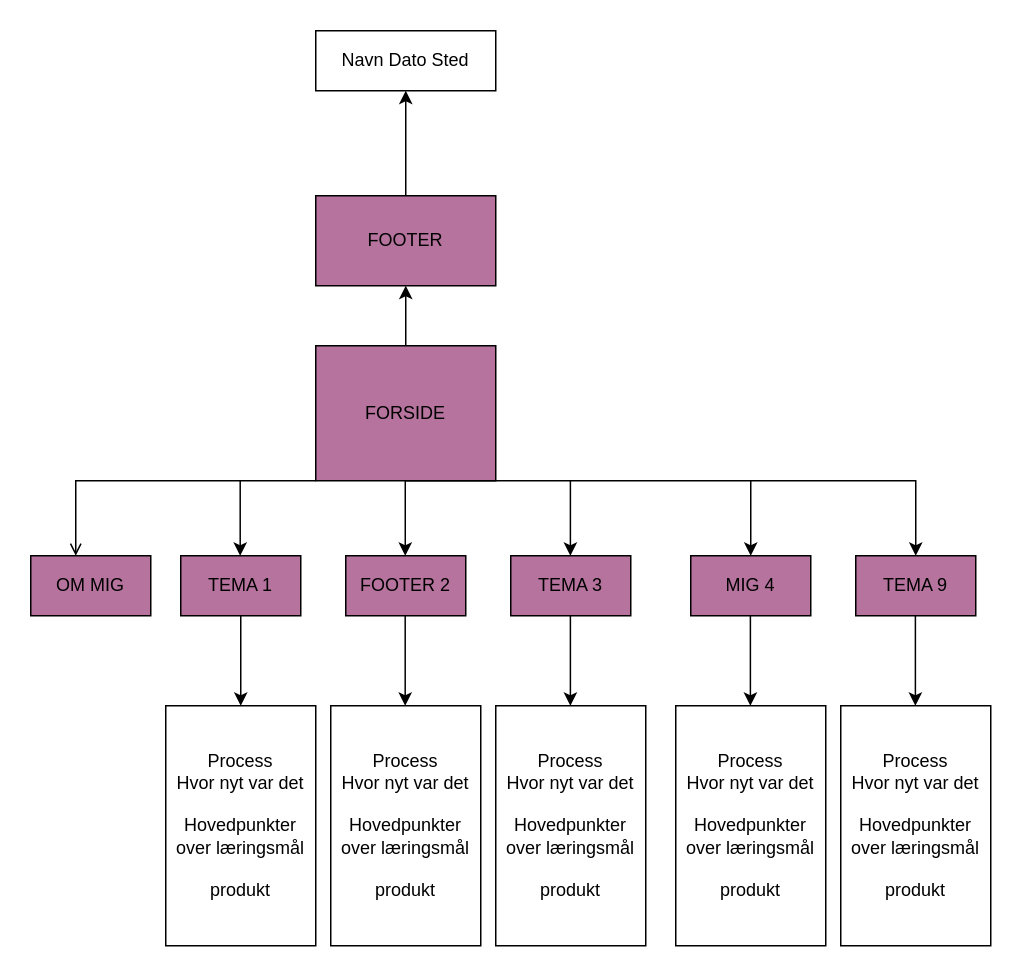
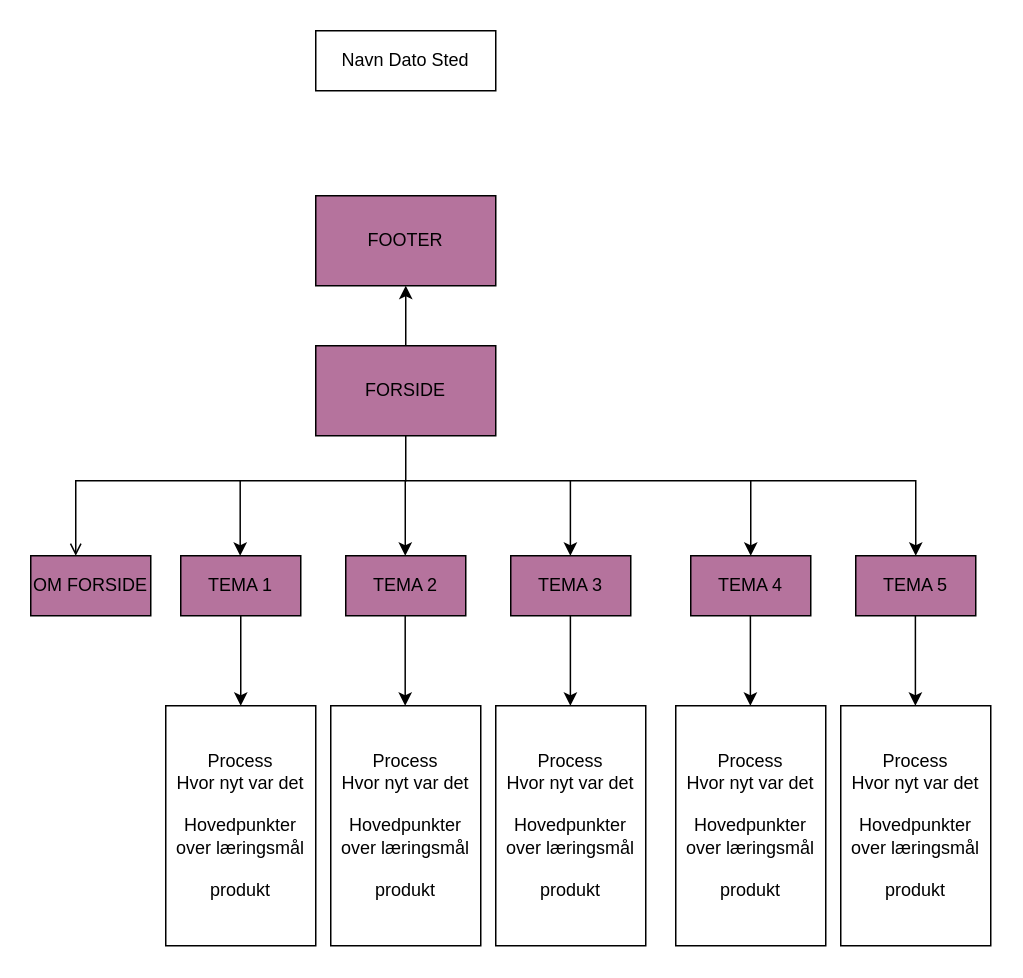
  <mxCell id="0" />
  <mxCell id="1" parent="0" />
  <mxCell id="2" value="" style="edgeStyle=orthogonalEdgeStyle;rounded=0;orthogonalLoop=1;jettySize=auto;html=1;entryX=0.375;entryY=0;entryDx=0;entryDy=0;entryPerimeter=0;endArrow=open;" edge="1" parent="1" source="4" target="15"><mxGeometry relative="1" as="geometry"><Array as="points"><mxPoint x="270" y="320" /><mxPoint x="50" y="320" /></Array></mxGeometry></mxCell>
  <mxCell id="3" value="" style="edgeStyle=orthogonalEdgeStyle;rounded=0;orthogonalLoop=1;jettySize=auto;html=1;" edge="1" parent="1" source="4" target="27"><mxGeometry relative="1" as="geometry" /></mxCell>
- <mxCell id="4" value="FORSIDE" style="rounded=0;whiteSpace=wrap;html=1;fillColor=#B5739D;" vertex="1" parent="1"><mxGeometry x="210" y="230" width="120" height="90" as="geometry" /></mxCell>
+ <mxCell id="4" value="FORSIDE" style="rounded=0;whiteSpace=wrap;html=1;fillColor=#B5739D;" vertex="1" parent="1"><mxGeometry x="210" y="230" width="120" height="60" as="geometry" /></mxCell>
  <mxCell id="5" value="" style="edgeStyle=orthogonalEdgeStyle;rounded=0;orthogonalLoop=1;jettySize=auto;html=1;" edge="1" parent="1" source="6" target="17"><mxGeometry relative="1" as="geometry"><Array as="points"><mxPoint x="160" y="450" /><mxPoint x="160" y="450" /></Array></mxGeometry></mxCell>
  <mxCell id="6" value="TEMA 1" style="rounded=0;whiteSpace=wrap;html=1;fillColor=#B5739D;" vertex="1" parent="1"><mxGeometry x="120" y="370" width="80" height="40" as="geometry" /></mxCell>
- <mxCell id="7" value="FOOTER 2" style="rounded=0;whiteSpace=wrap;html=1;fillColor=#B5739D;" vertex="1" parent="1"><mxGeometry x="230" y="370" width="80" height="40" as="geometry" /></mxCell>
+ <mxCell id="7" value="TEMA 2" style="rounded=0;whiteSpace=wrap;html=1;fillColor=#B5739D;" vertex="1" parent="1"><mxGeometry x="230" y="370" width="80" height="40" as="geometry" /></mxCell>
  <mxCell id="8" value="" style="endArrow=classic;html=1;rounded=0;" edge="1" parent="1"><mxGeometry width="50" height="50" relative="1" as="geometry"><mxPoint x="269.68" y="320" as="sourcePoint" /><mxPoint x="269.68" y="370" as="targetPoint" /></mxGeometry></mxCell>
  <mxCell id="9" value="TEMA 3" style="rounded=0;whiteSpace=wrap;html=1;fillColor=#B5739D;" vertex="1" parent="1"><mxGeometry x="340" y="370" width="80" height="40" as="geometry" /></mxCell>
  <mxCell id="10" value="" style="endArrow=classic;html=1;rounded=0;" edge="1" parent="1"><mxGeometry width="50" height="50" relative="1" as="geometry"><mxPoint x="379.76" y="320" as="sourcePoint" /><mxPoint x="379.76" y="370" as="targetPoint" /></mxGeometry></mxCell>
  <mxCell id="11" value="" style="edgeStyle=orthogonalEdgeStyle;rounded=0;orthogonalLoop=1;jettySize=auto;html=1;" edge="1" parent="1" target="13"><mxGeometry relative="1" as="geometry"><mxPoint x="270" y="320" as="sourcePoint" /><Array as="points"><mxPoint x="610" y="320" /></Array></mxGeometry></mxCell>
- <mxCell id="12" value="MIG 4" style="rounded=0;whiteSpace=wrap;html=1;fillColor=#B5739D;" vertex="1" parent="1"><mxGeometry x="460" y="370" width="80" height="40" as="geometry" /></mxCell>
- <mxCell id="13" value="TEMA 9" style="rounded=0;whiteSpace=wrap;html=1;fillColor=#B5739D;" vertex="1" parent="1"><mxGeometry x="570" y="370" width="80" height="40" as="geometry" /></mxCell>
+ <mxCell id="12" value="TEMA 4" style="rounded=0;whiteSpace=wrap;html=1;fillColor=#B5739D;" vertex="1" parent="1"><mxGeometry x="460" y="370" width="80" height="40" as="geometry" /></mxCell>
+ <mxCell id="13" value="TEMA 5" style="rounded=0;whiteSpace=wrap;html=1;fillColor=#B5739D;" vertex="1" parent="1"><mxGeometry x="570" y="370" width="80" height="40" as="geometry" /></mxCell>
  <mxCell id="14" value="" style="endArrow=classic;html=1;rounded=0;" edge="1" parent="1"><mxGeometry width="50" height="50" relative="1" as="geometry"><mxPoint x="500" y="320" as="sourcePoint" /><mxPoint x="500" y="370" as="targetPoint" /></mxGeometry></mxCell>
- <mxCell id="15" value="OM MIG" style="rounded=0;whiteSpace=wrap;html=1;fillColor=#B5739D;" vertex="1" parent="1"><mxGeometry x="20" y="370" width="80" height="40" as="geometry" /></mxCell>
+ <mxCell id="15" value="OM FORSIDE" style="rounded=0;whiteSpace=wrap;html=1;fillColor=#B5739D;" vertex="1" parent="1"><mxGeometry x="20" y="370" width="80" height="40" as="geometry" /></mxCell>
  <mxCell id="16" value="" style="endArrow=classic;html=1;rounded=0;" edge="1" parent="1"><mxGeometry width="50" height="50" relative="1" as="geometry"><mxPoint x="159.63" y="320" as="sourcePoint" /><mxPoint x="159.63" y="370" as="targetPoint" /></mxGeometry></mxCell>
  <mxCell id="17" value="Process&lt;br&gt;Hvor nyt var det&lt;br&gt;&lt;br&gt;Hovedpunkter over læringsmål&lt;br&gt;&lt;br&gt;produkt" style="rounded=0;whiteSpace=wrap;html=1;" vertex="1" parent="1"><mxGeometry x="110" y="470" width="100" height="160" as="geometry" /></mxCell>
  <mxCell id="18" value="Process&lt;br&gt;Hvor nyt var det&lt;br&gt;&lt;br&gt;Hovedpunkter over læringsmål&lt;br&gt;&lt;br&gt;produkt" style="rounded=0;whiteSpace=wrap;html=1;" vertex="1" parent="1"><mxGeometry x="220" y="470" width="100" height="160" as="geometry" /></mxCell>
  <mxCell id="19" value="" style="edgeStyle=orthogonalEdgeStyle;rounded=0;orthogonalLoop=1;jettySize=auto;html=1;" edge="1" parent="1"><mxGeometry relative="1" as="geometry"><mxPoint x="269.63" y="410" as="sourcePoint" /><mxPoint x="269.63" y="470" as="targetPoint" /></mxGeometry></mxCell>
  <mxCell id="20" value="Process&lt;br&gt;Hvor nyt var det&lt;br&gt;&lt;br&gt;Hovedpunkter over læringsmål&lt;br&gt;&lt;br&gt;produkt" style="rounded=0;whiteSpace=wrap;html=1;" vertex="1" parent="1"><mxGeometry x="330" y="470" width="100" height="160" as="geometry" /></mxCell>
  <mxCell id="21" value="" style="edgeStyle=orthogonalEdgeStyle;rounded=0;orthogonalLoop=1;jettySize=auto;html=1;" edge="1" parent="1"><mxGeometry relative="1" as="geometry"><mxPoint x="379.76" y="410" as="sourcePoint" /><mxPoint x="379.76" y="470" as="targetPoint" /></mxGeometry></mxCell>
  <mxCell id="22" value="Process&lt;br&gt;Hvor nyt var det&lt;br&gt;&lt;br&gt;Hovedpunkter over læringsmål&lt;br&gt;&lt;br&gt;produkt" style="rounded=0;whiteSpace=wrap;html=1;" vertex="1" parent="1"><mxGeometry x="450" y="470" width="100" height="160" as="geometry" /></mxCell>
  <mxCell id="23" value="" style="edgeStyle=orthogonalEdgeStyle;rounded=0;orthogonalLoop=1;jettySize=auto;html=1;" edge="1" parent="1"><mxGeometry relative="1" as="geometry"><mxPoint x="499.76" y="410" as="sourcePoint" /><mxPoint x="499.76" y="470" as="targetPoint" /></mxGeometry></mxCell>
  <mxCell id="24" value="Process&lt;br&gt;Hvor nyt var det&lt;br&gt;&lt;br&gt;Hovedpunkter over læringsmål&lt;br&gt;&lt;br&gt;produkt" style="rounded=0;whiteSpace=wrap;html=1;" vertex="1" parent="1"><mxGeometry x="560" y="470" width="100" height="160" as="geometry" /></mxCell>
  <mxCell id="25" value="" style="edgeStyle=orthogonalEdgeStyle;rounded=0;orthogonalLoop=1;jettySize=auto;html=1;" edge="1" parent="1"><mxGeometry relative="1" as="geometry"><mxPoint x="609.76" y="410" as="sourcePoint" /><mxPoint x="609.76" y="470" as="targetPoint" /></mxGeometry></mxCell>
- <mxCell id="26" value="" style="edgeStyle=orthogonalEdgeStyle;rounded=0;orthogonalLoop=1;jettySize=auto;html=1;" edge="1" parent="1" source="27" target="28"><mxGeometry relative="1" as="geometry" /></mxCell>
  <mxCell id="27" value="FOOTER" style="rounded=0;whiteSpace=wrap;html=1;fillColor=#B5739D;" vertex="1" parent="1"><mxGeometry x="210" y="130" width="120" height="60" as="geometry" /></mxCell>
  <mxCell id="28" value="Navn Dato Sted" style="rounded=0;whiteSpace=wrap;html=1;" vertex="1" parent="1"><mxGeometry x="210" y="20" width="120" height="40" as="geometry" /></mxCell>
